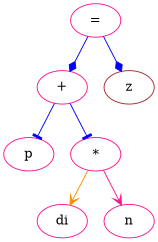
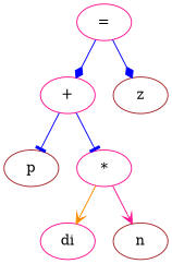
  digraph {
    node [color=deeppink]
    edge [arrowhead=diamond color=blue]
    n1 [label="="]
    n2 [label="+"]
    n3 [color=brown label=z]
-   n4 [label=p]
+   n4 [color=brown label=p]
    n5 [label="*"]
    n6 [label=di]
-   n7 [label=n]
+   n7 [color=brown label=n]
    n1 -> n2
    n1 -> n3
    n2 -> n4 [arrowhead=tee]
    n2 -> n5 [arrowhead=tee]
    n5 -> n6 [arrowhead=vee color=darkorange]
    n5 -> n7 [arrowhead=vee color=deeppink]
  }
